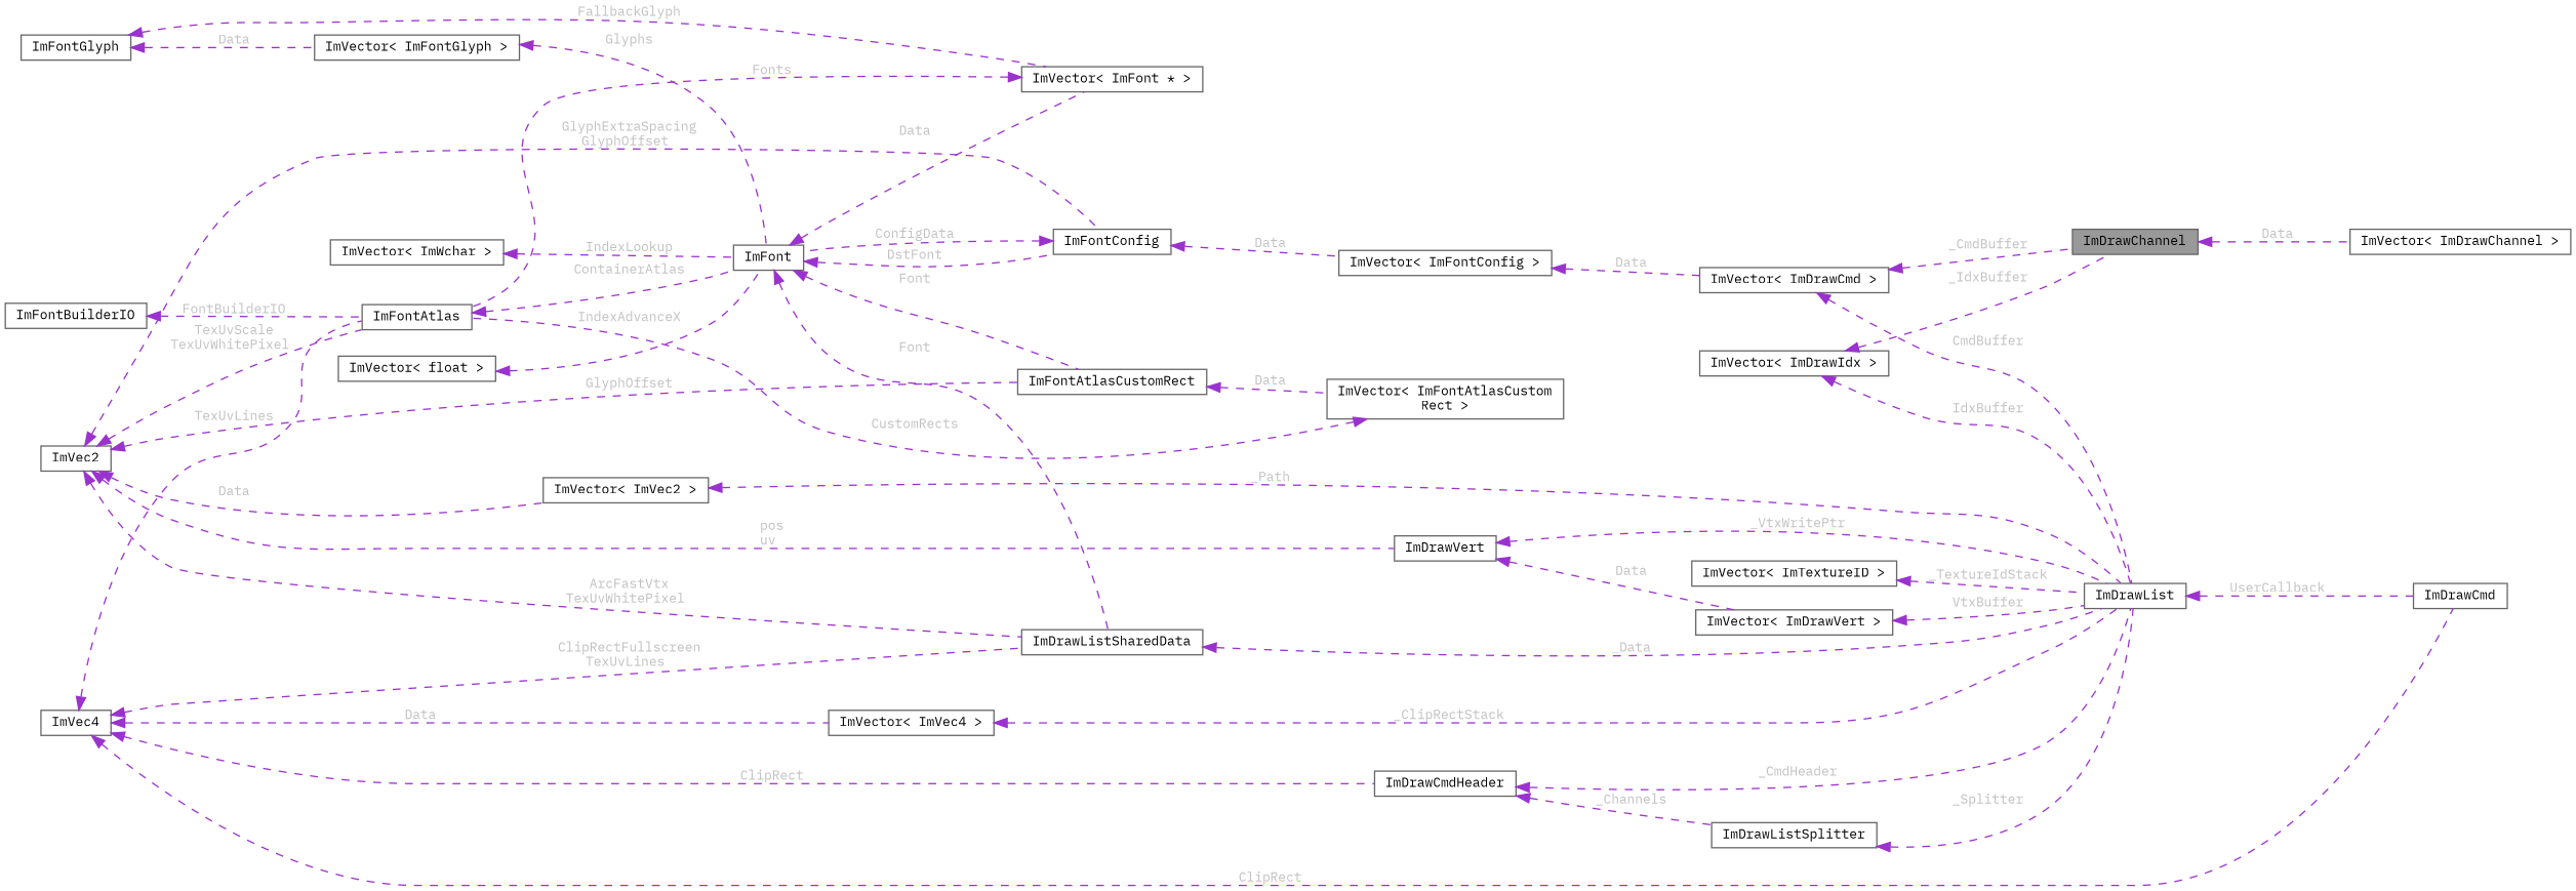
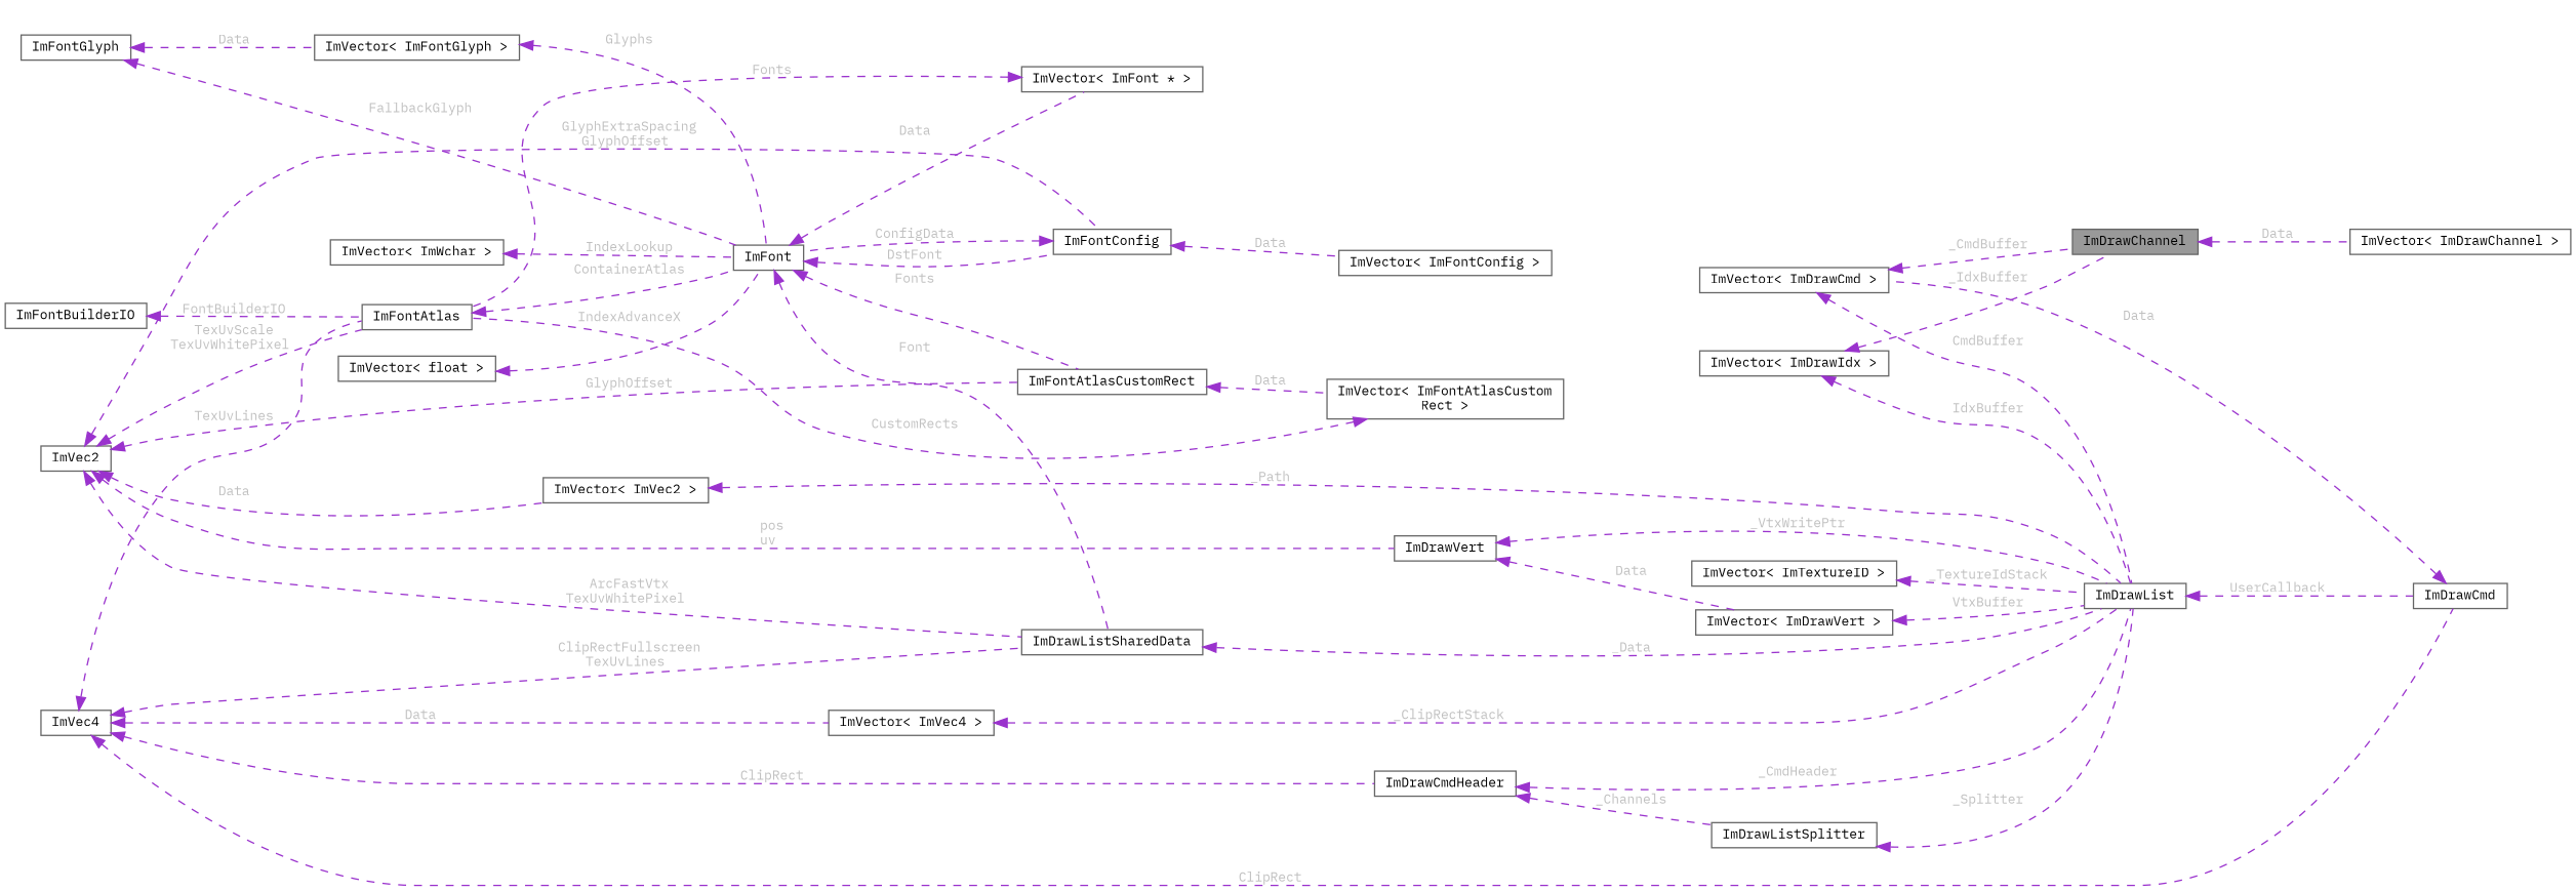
  digraph {
    fontname="IBM Plex Mono"
    rankdir=LR
    node [color=gray40 fillcolor=white fontname="IBM Plex Mono" fontsize=10 shape=box style=filled]
    edge [color=darkorchid3 dir=back fontcolor=grey fontname="IBM Plex Mono" fontsize=10 labelfontname=Helvetica labelfontsize=10 style=dashed]
    n1 [fillcolor=grey60 fontcolor=black height=0.2 label=ImDrawChannel width=0.4]
    n2 [height=0.2 label="ImVector\< ImDrawChannel \>" width=0.4]
    n3 [height=0.2 label="ImVector\< ImDrawCmd \>" width=0.4]
    n4 [height=0.2 label=ImDrawList width=0.4]
    n5 [height=0.2 label=ImDrawCmd width=0.4]
    n6 [height=0.2 label=ImVec4 width=0.4]
    n7 [height=0.2 label=ImDrawListSharedData width=0.4]
    n8 [height=0.2 label=ImFontAtlas width=0.4]
    n9 [height=0.2 label=ImDrawCmdHeader width=0.4]
    n10 [height=0.2 label="ImVector\< ImVec4 \>" width=0.4]
    n11 [height=0.2 label=ImFont width=0.4]
    n12 [height=0.2 label=ImDrawListSplitter width=0.4]
    n13 [height=0.2 label="ImVector\< ImDrawIdx \>" width=0.4]
    n14 [height=0.2 label="ImVector\< ImDrawVert \>" width=0.4]
    n15 [height=0.2 label=ImDrawVert width=0.4]
    n16 [height=0.2 label=ImVec2 width=0.4]
    n17 [height=0.2 label=ImFontAtlasCustomRect width=0.4]
    n18 [height=0.2 label=ImFontConfig width=0.4]
    n19 [height=0.2 label="ImVector\< ImVec2 \>" width=0.4]
    n20 [height=0.2 label="ImVector\< ImFontAtlasCustom\lRect \>" width=0.4]
    n21 [height=0.2 label="ImVector\< ImFontConfig \>" width=0.4]
    n22 [height=0.2 label="ImVector\< ImFont * \>" width=0.4]
    n23 [height=0.2 label="ImVector\< float \>" width=0.4]
    n24 [height=0.2 label="ImVector\< ImWchar \>" width=0.4]
    n25 [height=0.2 label="ImVector\< ImFontGlyph \>" width=0.4]
    n26 [height=0.2 label=ImFontGlyph width=0.4]
    n27 [height=0.2 label=ImFontBuilderIO width=0.4]
    n28 [height=0.2 label="ImVector\< ImTextureID \>" width=0.4]
    n1 -> n2 [label=" Data"]
    n3 -> n1 [label=" _CmdBuffer"]
    n3 -> n4 [label=" CmdBuffer"]
    n4 -> n5 [label=" UserCallback"]
-   n21 -> n3 [label=" Data"]
+   n5 -> n3 [label=" Data"]
    n6 -> n5 [label=" ClipRect"]
    n6 -> n7 [label=" ClipRectFullscreen\nTexUvLines"]
    n6 -> n8 [label=" TexUvLines"]
    n6 -> n9 [label=" ClipRect"]
    n6 -> n10 [label=" Data"]
    n7 -> n4 [label=" _Data"]
    n8 -> n11 [label=" ContainerAtlas"]
    n9 -> n4 [label=" _CmdHeader"]
    n9 -> n12 [label=" _Channels"]
    n10 -> n4 [label=" _ClipRectStack"]
    n11 -> n7 [label=" Font"]
-   n11 -> n17 [label=" Font"]
+   n11 -> n17 [label=" Fonts"]
    n11 -> n18 [label=" DstFont"]
    n11 -> n22 [label=" Data"]
    n12 -> n4 [label=" _Splitter"]
    n13 -> n1 [label=" _IdxBuffer"]
    n13 -> n4 [label=" IdxBuffer"]
    n14 -> n4 [label=" VtxBuffer"]
    n15 -> n4 [label=" _VtxWritePtr"]
    n15 -> n14 [label=" Data"]
    n16 -> n7 [label=" ArcFastVtx\nTexUvWhitePixel"]
    n16 -> n8 [label=" TexUvScale\nTexUvWhitePixel"]
    n16 -> n15 [label=" pos\nuv"]
    n16 -> n17 [label=" GlyphOffset"]
    n16 -> n18 [label=" GlyphExtraSpacing\nGlyphOffset"]
    n16 -> n19 [label=" Data"]
    n17 -> n20 [label=" Data"]
    n18 -> n11 [label=" ConfigData"]
    n18 -> n21 [label=" Data"]
    n19 -> n4 [label=" _Path"]
    n20 -> n8 [label=" CustomRects"]
    n22 -> n8 [label=" Fonts"]
    n23 -> n11 [label=" IndexAdvanceX"]
    n24 -> n11 [label=" IndexLookup"]
    n25 -> n11 [label=" Glyphs"]
-   n26 -> n22 [label=" FallbackGlyph"]
+   n26 -> n11 [label=" FallbackGlyph"]
    n26 -> n25 [label=" Data"]
    n27 -> n8 [label=" FontBuilderIO"]
    n28 -> n4 [label=" _TextureIdStack"]
  }
